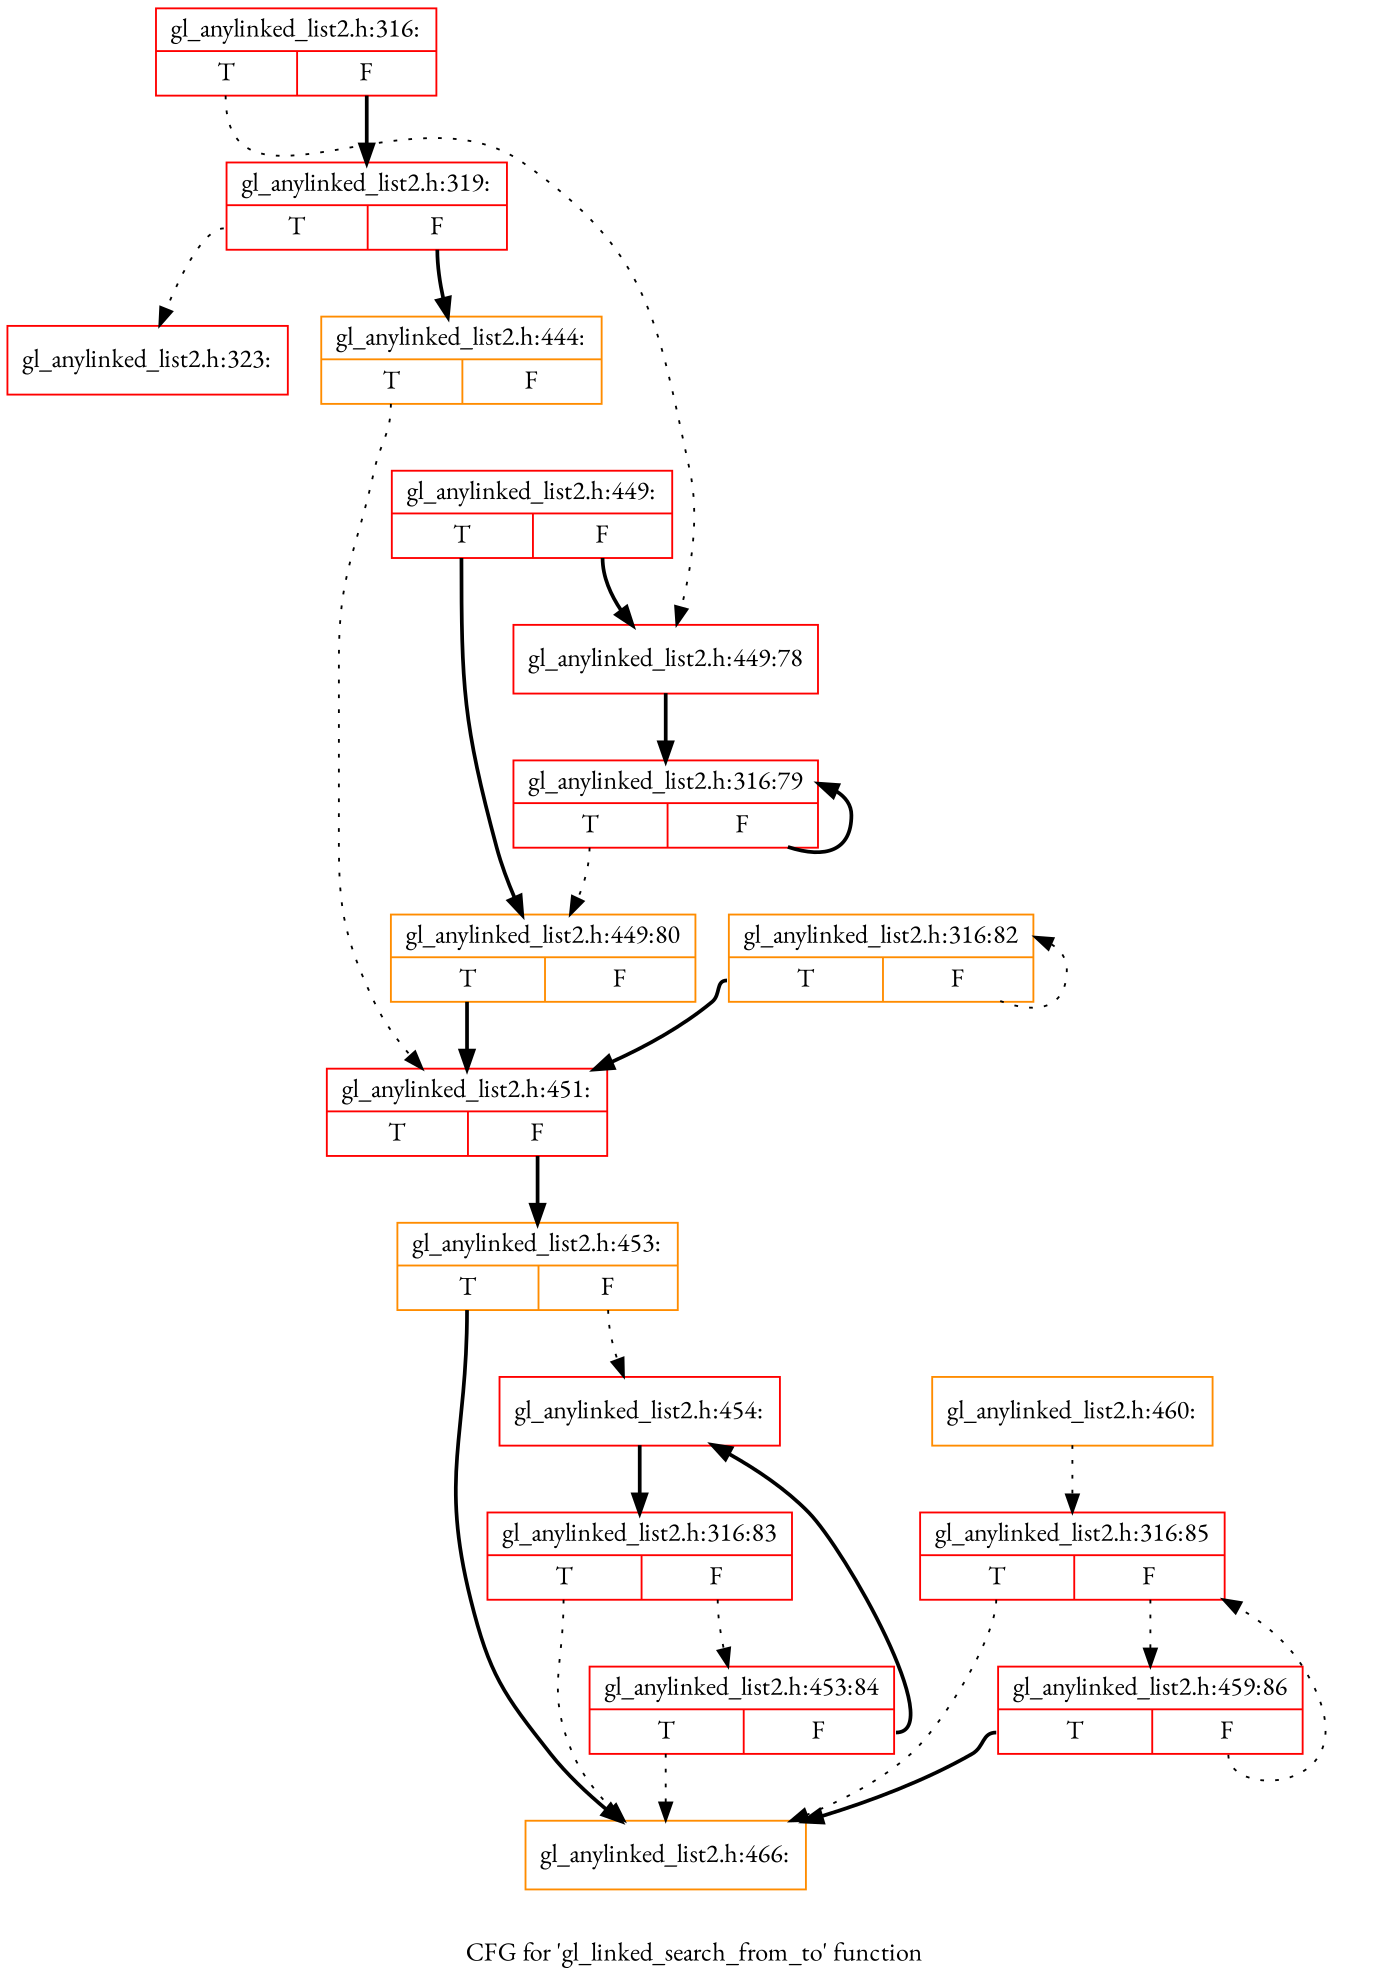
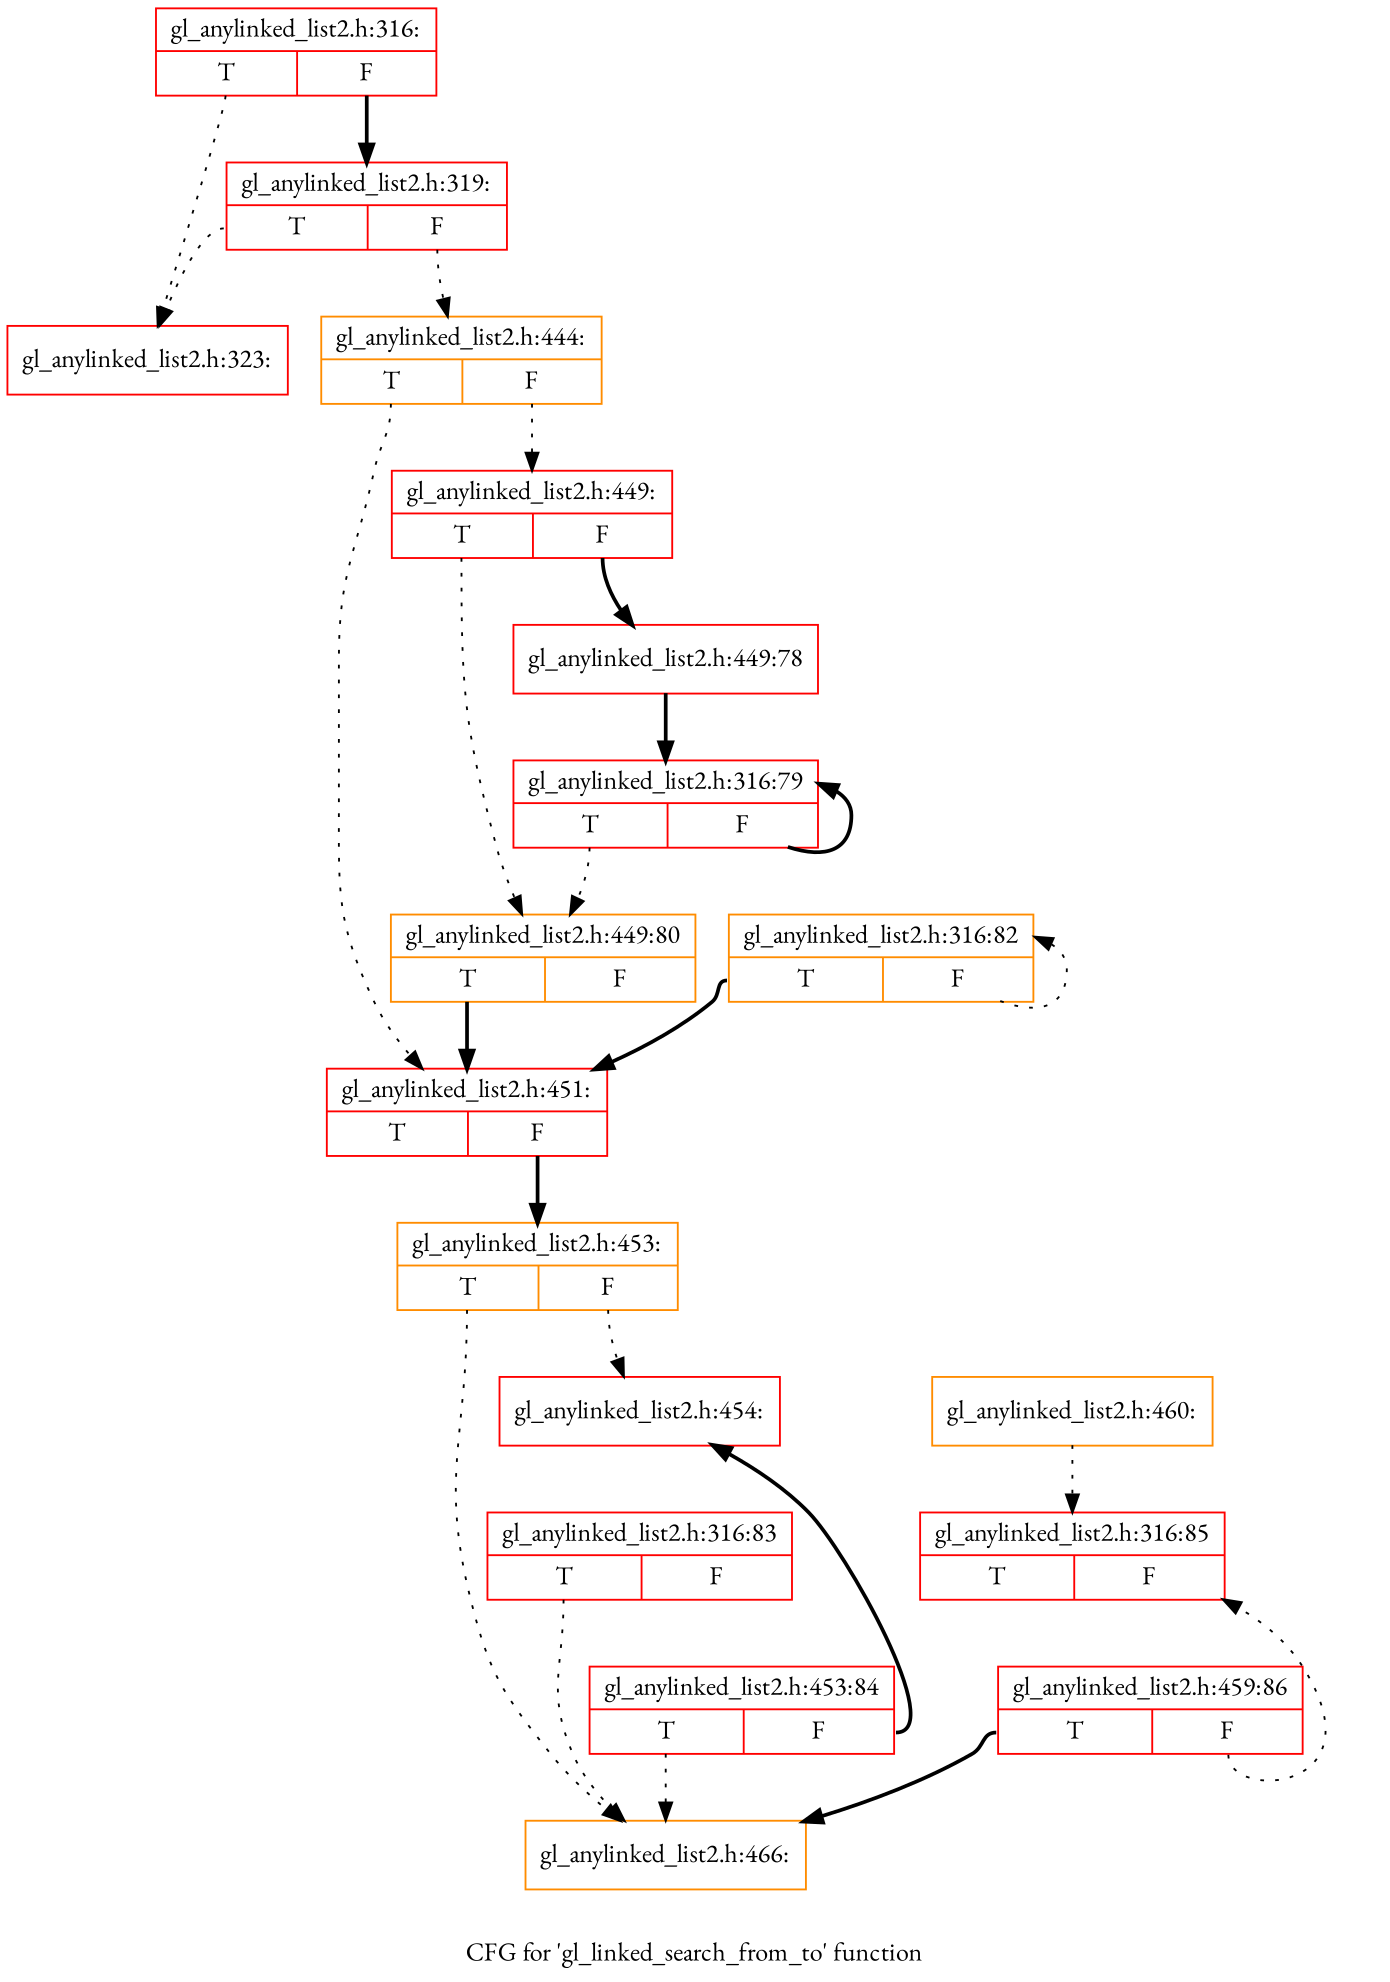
  digraph {
    fontname="EB Garamond"
    label="CFG for 'gl_linked_search_from_to' function"
    node [color=red fontname="EB Garamond" shape=record]
    edge [fontname="EB Garamond" style=dotted tailport=s0]
    n1 [label="{gl_anylinked_list2.h:316:|{<s0>T|<s1>F}}"]
    n2 [label="{gl_anylinked_list2.h:323:}"]
    n3 [label="{gl_anylinked_list2.h:319:|{<s0>T|<s1>F}}"]
    n4 [color=darkorange label="{gl_anylinked_list2.h:444:|{<s0>T|<s1>F}}"]
    n5 [label="{gl_anylinked_list2.h:451:|{<s0>T|<s1>F}}"]
    n6 [label="{gl_anylinked_list2.h:449:|{<s0>T|<s1>F}}"]
    n7 [color=darkorange label="{gl_anylinked_list2.h:453:|{<s0>T|<s1>F}}"]
    n8 [color=darkorange label="{gl_anylinked_list2.h:449:80|{<s0>T|<s1>F}}"]
    n9 [label="{gl_anylinked_list2.h:449:78}"]
    n10 [color=darkorange label="{gl_anylinked_list2.h:466:}"]
    n11 [label="{gl_anylinked_list2.h:454:}"]
    n12 [label="{gl_anylinked_list2.h:316:79|{<s0>T|<s1>F}}"]
    n13 [color=darkorange label="{gl_anylinked_list2.h:316:82|{<s0>T|<s1>F}}"]
    n14 [color=darkorange label="{gl_anylinked_list2.h:460:}"]
    n15 [label="{gl_anylinked_list2.h:316:85|{<s0>T|<s1>F}}"]
    n16 [label="{gl_anylinked_list2.h:316:83|{<s0>T|<s1>F}}"]
    n17 [label="{gl_anylinked_list2.h:453:84|{<s0>T|<s1>F}}"]
    n18 [label="{gl_anylinked_list2.h:459:86|{<s0>T|<s1>F}}"]
-   n1 -> n9
+   n1 -> n2
    n1 -> n3 [style=bold tailport=s1]
    n3 -> n2
-   n3 -> n4 [style=bold tailport=s1]
+   n3 -> n4 [tailport=s1]
    n4 -> n5
+   n4 -> n6 [tailport=s1]
    n5 -> n7 [style=bold tailport=s1]
-   n6 -> n8 [style=bold]
+   n6 -> n8
    n6 -> n9 [style=bold tailport=s1]
-   n7 -> n10 [style=bold]
+   n7 -> n10
    n7 -> n11 [tailport=s1]
    n8 -> n5 [style=bold]
    n9 -> n12 [style=bold]
-   n11 -> n16 [style=bold]
    n12 -> n8
    n12 -> n12 [style=bold tailport=s1]
    n13 -> n5 [style=bold]
    n13 -> n13 [tailport=s1]
    n14 -> n15
-   n15 -> n10
-   n15 -> n18 [tailport=s1]
    n16 -> n10
-   n16 -> n17 [tailport=s1]
    n17 -> n10
    n17 -> n11 [style=bold tailport=s1]
    n18 -> n10 [style=bold]
    n18 -> n15 [tailport=s1]
  }
